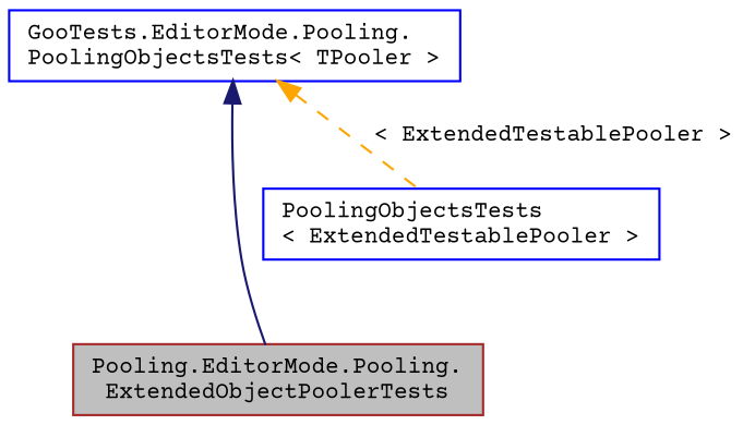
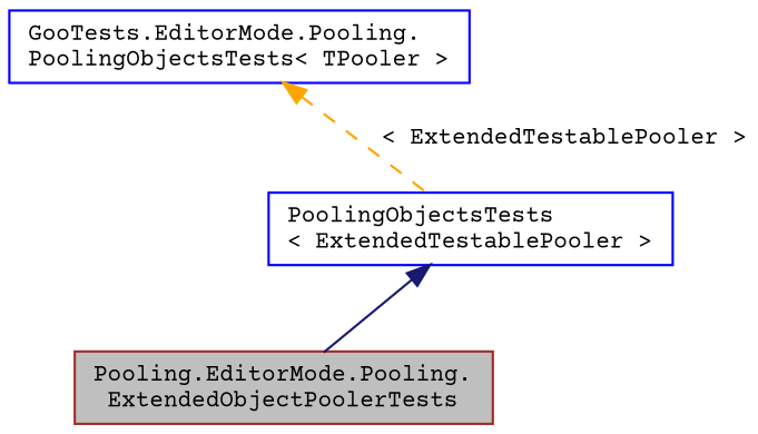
  digraph {
    fontname="Courier Prime"
    node [color=blue fillcolor=white fontname="Courier Prime" fontsize=10 shape=record style=filled]
    edge [dir=back fontname="Courier Prime" fontsize=10 labelfontname=Calibrii labelfontsize=10]
    n1 [color=brown fillcolor=grey75 fontcolor=black height=0.2 label="Pooling.EditorMode.Pooling.\lExtendedObjectPoolerTests" width=0.4]
    n2 [height=0.2 label="PoolingObjectsTests\l\< ExtendedTestablePooler \>" width=0.4]
    n3 [height=0.2 label="GooTests.EditorMode.Pooling.\lPoolingObjectsTests\< TPooler \>" width=0.4]
-   n3 -> n1 [color=midnightblue style=solid]
+   n2 -> n1 [color=midnightblue style=solid]
    n3 -> n2 [color=orange label=" \< ExtendedTestablePooler \>" style=dashed]
  }
